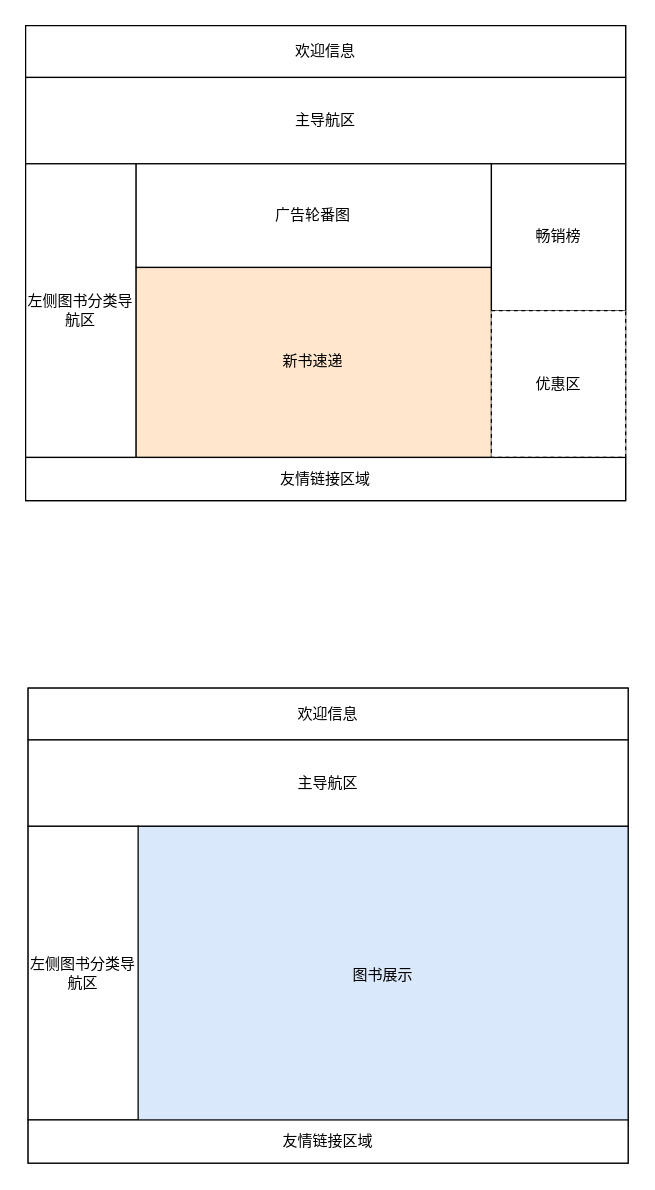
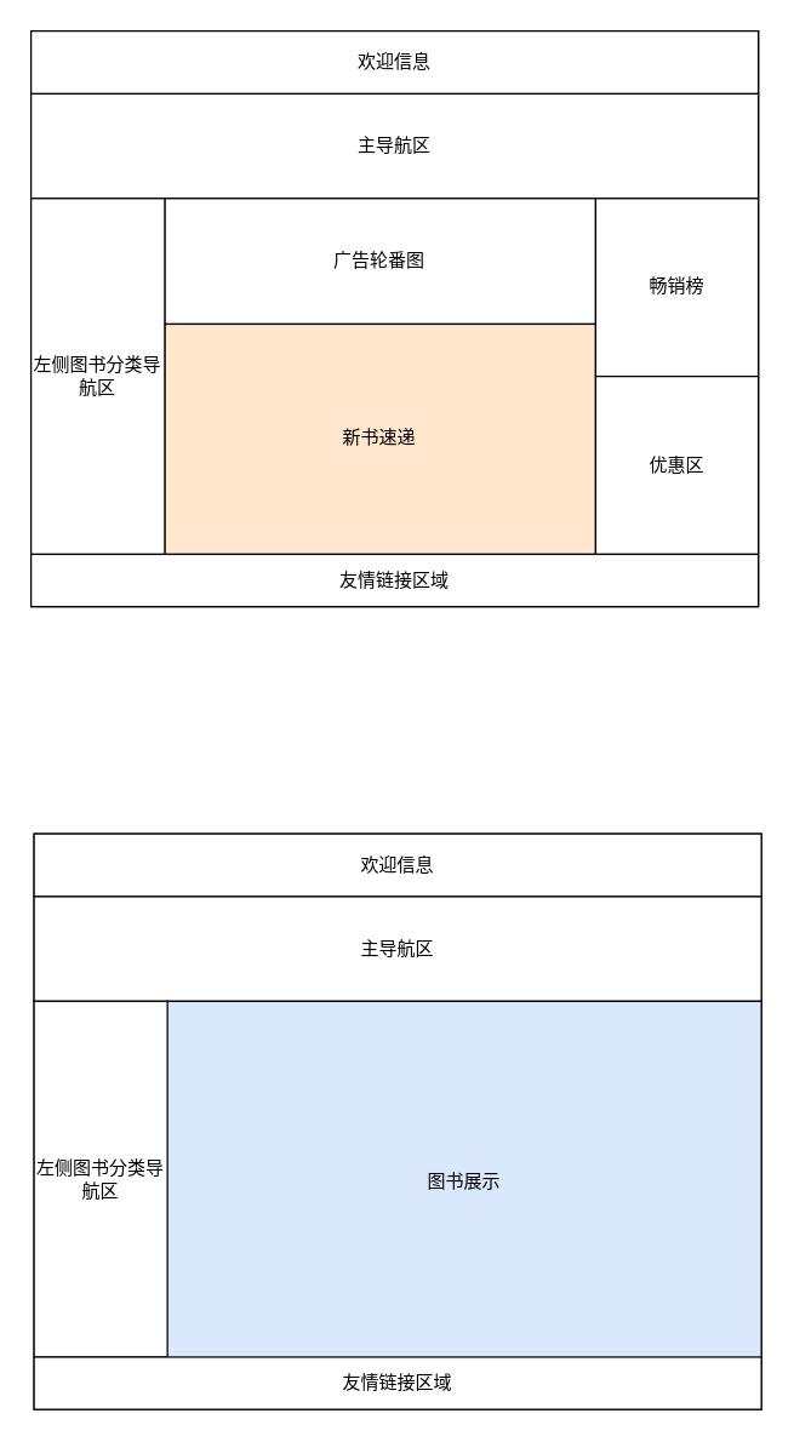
  <mxCell id="0" />
  <mxCell id="1" parent="0" />
  <mxCell id="2" value="" style="group" vertex="1" connectable="0" parent="1"><mxGeometry x="20" y="20" width="480" height="380" as="geometry" /></mxCell>
  <mxCell id="3" value="" style="group" vertex="1" connectable="0" parent="2"><mxGeometry width="480" height="380" as="geometry" /></mxCell>
  <mxCell id="4" value="" style="group" vertex="1" connectable="0" parent="3"><mxGeometry width="480" height="380" as="geometry" /></mxCell>
  <mxCell id="5" value="" style="group" vertex="1" connectable="0" parent="4"><mxGeometry width="480" height="380" as="geometry" /></mxCell>
  <mxCell id="6" value="" style="rounded=0;whiteSpace=wrap;html=1;" vertex="1" parent="5"><mxGeometry width="480" height="380" as="geometry" /></mxCell>
  <mxCell id="7" value="欢迎信息" style="rounded=0;whiteSpace=wrap;html=1;" vertex="1" parent="5"><mxGeometry width="480" height="41.455" as="geometry" /></mxCell>
  <mxCell id="8" value="主导航区" style="rounded=0;whiteSpace=wrap;html=1;" vertex="1" parent="5"><mxGeometry y="41.455" width="480" height="69.091" as="geometry" /></mxCell>
  <mxCell id="9" value="左侧图书分类导航区" style="rounded=0;whiteSpace=wrap;html=1;" vertex="1" parent="5"><mxGeometry y="110.545" width="88.421" height="234.909" as="geometry" /></mxCell>
  <mxCell id="10" value="广告轮番图" style="rounded=0;whiteSpace=wrap;html=1;" vertex="1" parent="5"><mxGeometry x="88.421" y="110.545" width="284.211" height="82.909" as="geometry" /></mxCell>
  <mxCell id="11" value="新书速递" style="rounded=0;whiteSpace=wrap;html=1;fillColor=#ffe6cc;" vertex="1" parent="5"><mxGeometry x="88.421" y="193.455" width="284.211" height="152" as="geometry" /></mxCell>
  <mxCell id="12" value="畅销榜" style="rounded=0;whiteSpace=wrap;html=1;" vertex="1" parent="5"><mxGeometry x="372.632" y="110.545" width="107.368" height="117.455" as="geometry" /></mxCell>
- <mxCell id="13" value="优惠区" style="rounded=0;whiteSpace=wrap;html=1;dashed=1;" vertex="1" parent="5"><mxGeometry x="372.632" y="228" width="107.368" height="117.455" as="geometry" /></mxCell>
+ <mxCell id="13" value="优惠区" style="rounded=0;whiteSpace=wrap;html=1;" vertex="1" parent="5"><mxGeometry x="372.632" y="228" width="107.368" height="117.455" as="geometry" /></mxCell>
  <mxCell id="14" value="友情链接区域" style="rounded=0;whiteSpace=wrap;html=1;" vertex="1" parent="5"><mxGeometry y="345.455" width="480" height="34.545" as="geometry" /></mxCell>
  <mxCell id="15" value="" style="group" vertex="1" connectable="0" parent="1"><mxGeometry x="20" y="520" width="480" height="380" as="geometry" /></mxCell>
  <mxCell id="16" value="" style="group" vertex="1" connectable="0" parent="15"><mxGeometry x="2" width="480" height="380" as="geometry" /></mxCell>
  <mxCell id="17" value="" style="group" vertex="1" connectable="0" parent="16"><mxGeometry y="10" width="480" height="380" as="geometry" /></mxCell>
  <mxCell id="18" value="" style="group" vertex="1" connectable="0" parent="17"><mxGeometry y="20" width="480" height="380" as="geometry" /></mxCell>
  <mxCell id="19" value="" style="rounded=0;whiteSpace=wrap;html=1;" vertex="1" parent="18"><mxGeometry width="480" height="380" as="geometry" /></mxCell>
  <mxCell id="20" value="欢迎信息" style="rounded=0;whiteSpace=wrap;html=1;" vertex="1" parent="18"><mxGeometry width="480" height="41.455" as="geometry" /></mxCell>
  <mxCell id="21" value="主导航区" style="rounded=0;whiteSpace=wrap;html=1;" vertex="1" parent="18"><mxGeometry y="41.455" width="480" height="69.091" as="geometry" /></mxCell>
  <mxCell id="22" value="左侧图书分类导航区" style="rounded=0;whiteSpace=wrap;html=1;" vertex="1" parent="18"><mxGeometry y="110.545" width="88.421" height="234.909" as="geometry" /></mxCell>
  <mxCell id="23" value="图书展示" style="rounded=0;whiteSpace=wrap;html=1;fillColor=#dae8fc;" vertex="1" parent="18"><mxGeometry x="88" y="110.55" width="392" height="239.45" as="geometry" /></mxCell>
  <mxCell id="24" value="友情链接区域" style="rounded=0;whiteSpace=wrap;html=1;" vertex="1" parent="18"><mxGeometry y="345.455" width="480" height="34.545" as="geometry" /></mxCell>
